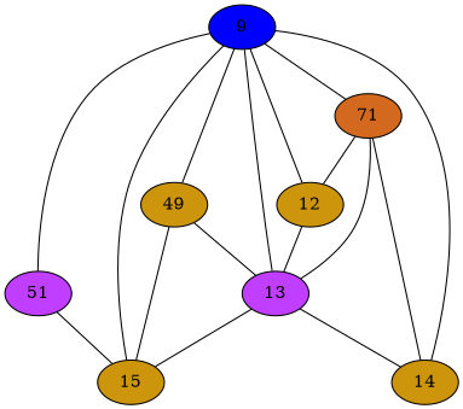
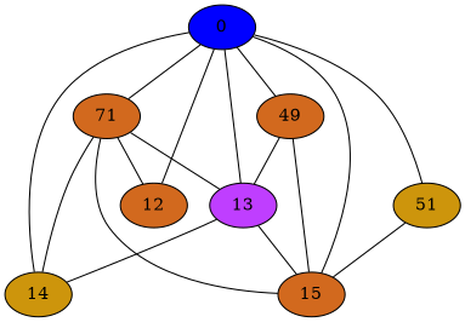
  strict graph {
    node [fillcolor=darkgoldenrod3 style=filled]
-   n1 [fillcolor=blue1 label=9]
-   n2 [label=49]
-   n3 [fillcolor=darkorchid1 label=51]
+   n1 [fillcolor=blue1 label=0]
+   n2 [fillcolor=chocolate label=49]
+   n3 [label=51]
    n4 [fillcolor=chocolate label=71]
-   n5 [label=12]
+   n5 [fillcolor=chocolate label=12]
    n6 [fillcolor=darkorchid1 label=13]
    n7 [label=14]
-   n8 [label=15]
+   n8 [fillcolor=chocolate label=15]
    n1 -- n2
    n1 -- n3
    n1 -- n4
    n1 -- n5
    n1 -- n6
    n1 -- n7
    n1 -- n8
    n2 -- n6
    n2 -- n8
    n3 -- n8
    n4 -- n5
    n4 -- n6
    n4 -- n7
-   n5 -- n6
+   n4 -- n8
    n6 -- n7
    n6 -- n8
  }
